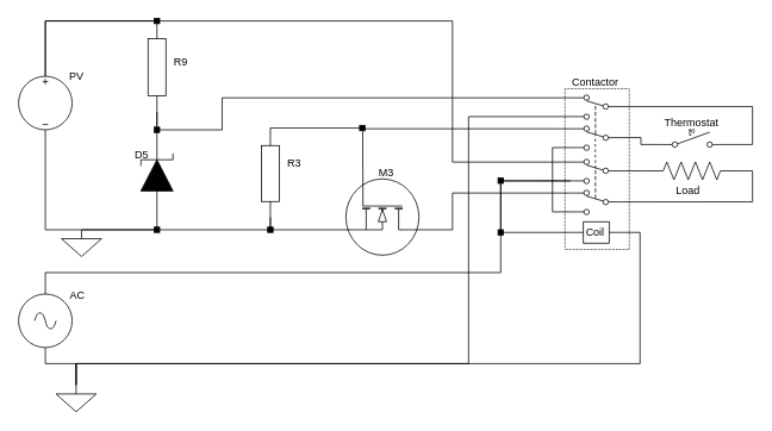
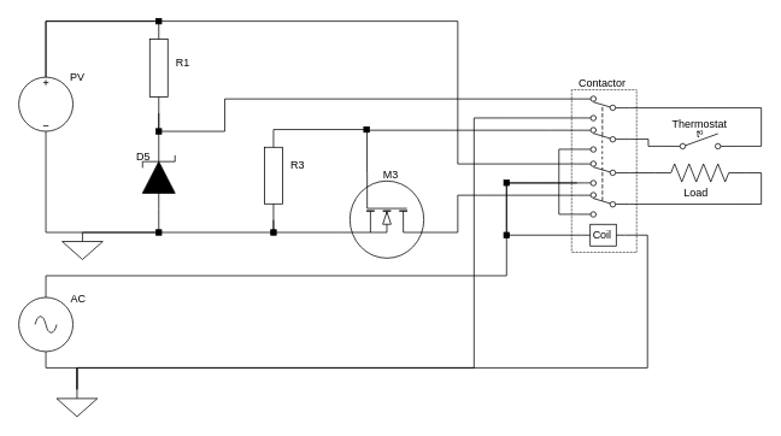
  <mxCell id="0" />
  <mxCell id="1" parent="0" />
  <mxCell id="2" value="" style="rounded=0;whiteSpace=wrap;html=1;dashed=1;dashPattern=1 1;" parent="1" vertex="1"><mxGeometry x="632" y="99" width="72" height="180" as="geometry" /></mxCell>
  <mxCell id="3" style="edgeStyle=orthogonalEdgeStyle;rounded=0;orthogonalLoop=1;jettySize=auto;html=1;exitX=0.5;exitY=1;exitDx=0;exitDy=0;exitPerimeter=0;entryX=0.5;entryY=0;entryDx=0;entryDy=0;entryPerimeter=0;endArrow=none;endFill=0;" parent="1" source="5" target="23" edge="1"><mxGeometry relative="1" as="geometry"><Array as="points"><mxPoint x="50" y="407" /><mxPoint x="85" y="407" /></Array></mxGeometry></mxCell>
  <mxCell id="4" style="edgeStyle=orthogonalEdgeStyle;rounded=0;orthogonalLoop=1;jettySize=auto;html=1;exitX=0.5;exitY=0;exitDx=0;exitDy=0;exitPerimeter=0;entryX=1;entryY=0.61;entryDx=0;entryDy=0;endArrow=none;endFill=0;" parent="1" source="5" target="31" edge="1"><mxGeometry relative="1" as="geometry"><Array as="points"><mxPoint x="50" y="305" /><mxPoint x="560" y="305" /><mxPoint x="560" y="202" /></Array></mxGeometry></mxCell>
  <mxCell id="5" value="" style="pointerEvents=1;verticalLabelPosition=bottom;shadow=0;dashed=0;align=center;html=1;verticalAlign=top;shape=mxgraph.electrical.signal_sources.source;aspect=fixed;points=[[0.5,0,0],[1,0.5,0],[0.5,1,0],[0,0.5,0]];elSignalType=ac;" parent="1" vertex="1"><mxGeometry x="20" y="329" width="60" height="60" as="geometry" /></mxCell>
  <mxCell id="6" style="edgeStyle=orthogonalEdgeStyle;rounded=0;orthogonalLoop=1;jettySize=auto;html=1;entryX=0.5;entryY=0;entryDx=0;entryDy=0;entryPerimeter=0;endArrow=none;endFill=0;" parent="1" source="7" target="22" edge="1"><mxGeometry relative="1" as="geometry"><Array as="points"><mxPoint x="50" y="257" /></Array></mxGeometry></mxCell>
  <mxCell id="7" value="" style="pointerEvents=1;verticalLabelPosition=bottom;shadow=0;dashed=0;align=center;html=1;verticalAlign=top;shape=mxgraph.electrical.signal_sources.source;aspect=fixed;points=[[0.5,0,0],[1,0.5,0],[0.5,1,0],[0,0.5,0]];elSignalType=dc3;" parent="1" vertex="1"><mxGeometry x="20" y="85" width="60" height="60" as="geometry" /></mxCell>
  <mxCell id="8" style="edgeStyle=orthogonalEdgeStyle;rounded=0;orthogonalLoop=1;jettySize=auto;html=1;exitX=0.7;exitY=1;exitDx=0;exitDy=0;exitPerimeter=0;entryX=1;entryY=0.5;entryDx=0;entryDy=0;entryPerimeter=0;endArrow=none;endFill=0;" parent="1" source="11" target="16" edge="1"><mxGeometry relative="1" as="geometry"><Array as="points"><mxPoint x="302" y="257" /></Array></mxGeometry></mxCell>
  <mxCell id="9" style="edgeStyle=orthogonalEdgeStyle;rounded=0;orthogonalLoop=1;jettySize=auto;html=1;exitX=0;exitY=0.72;exitDx=0;exitDy=0;exitPerimeter=0;entryX=0;entryY=0.5;entryDx=0;entryDy=0;entryPerimeter=0;endArrow=none;endFill=0;" parent="1" source="11" target="16" edge="1"><mxGeometry relative="1" as="geometry"><Array as="points"><mxPoint x="406" y="143" /><mxPoint x="302" y="143" /></Array></mxGeometry></mxCell>
  <mxCell id="10" style="edgeStyle=orthogonalEdgeStyle;rounded=0;orthogonalLoop=1;jettySize=auto;html=1;exitX=0.7;exitY=0;exitDx=0;exitDy=0;exitPerimeter=0;entryX=1;entryY=0.39;entryDx=0;entryDy=0;endArrow=none;endFill=0;" parent="1" source="11" target="31" edge="1"><mxGeometry relative="1" as="geometry"><Array as="points"><mxPoint x="506" y="257" /><mxPoint x="506" y="216" /></Array></mxGeometry></mxCell>
  <mxCell id="11" value="" style="verticalLabelPosition=bottom;shadow=0;dashed=0;align=center;html=1;verticalAlign=top;shape=mxgraph.electrical.mosfets1.mosfet_ic_n;rotation=90;" parent="1" vertex="1"><mxGeometry x="380" y="188" width="95" height="100" as="geometry" /></mxCell>
  <mxCell id="12" style="edgeStyle=none;rounded=0;orthogonalLoop=1;jettySize=auto;html=1;exitX=1;exitY=0.5;exitDx=0;exitDy=0;exitPerimeter=0;entryX=1;entryY=0.5;entryDx=0;entryDy=0;entryPerimeter=0;endArrow=none;endFill=0;" parent="1" source="14" target="18" edge="1"><mxGeometry relative="1" as="geometry" /></mxCell>
  <mxCell id="13" style="edgeStyle=orthogonalEdgeStyle;rounded=0;orthogonalLoop=1;jettySize=auto;html=1;entryX=0.5;entryY=0;entryDx=0;entryDy=0;entryPerimeter=0;endArrow=none;endFill=0;" parent="1" source="14" target="7" edge="1"><mxGeometry relative="1" as="geometry"><Array as="points"><mxPoint x="175" y="23" /><mxPoint x="50" y="23" /></Array></mxGeometry></mxCell>
  <mxCell id="14" value="" style="pointerEvents=1;verticalLabelPosition=bottom;shadow=0;dashed=0;align=center;html=1;verticalAlign=top;shape=mxgraph.electrical.resistors.resistor_1;rotation=90;" parent="1" vertex="1"><mxGeometry x="125" y="65" width="100" height="20" as="geometry" /></mxCell>
  <mxCell id="15" style="edgeStyle=orthogonalEdgeStyle;rounded=0;orthogonalLoop=1;jettySize=auto;html=1;exitX=1;exitY=0.5;exitDx=0;exitDy=0;exitPerimeter=0;entryX=0.5;entryY=0;entryDx=0;entryDy=0;entryPerimeter=0;endArrow=none;endFill=0;" parent="1" source="16" target="22" edge="1"><mxGeometry relative="1" as="geometry"><Array as="points"><mxPoint x="302" y="257" /></Array></mxGeometry></mxCell>
  <mxCell id="16" value="" style="pointerEvents=1;verticalLabelPosition=bottom;shadow=0;dashed=0;align=center;html=1;verticalAlign=top;shape=mxgraph.electrical.resistors.resistor_1;rotation=90;" parent="1" vertex="1"><mxGeometry x="253" y="184" width="98" height="20" as="geometry" /></mxCell>
  <mxCell id="17" style="edgeStyle=orthogonalEdgeStyle;rounded=0;orthogonalLoop=1;jettySize=auto;html=1;exitX=0;exitY=0.5;exitDx=0;exitDy=0;exitPerimeter=0;entryX=0.5;entryY=0;entryDx=0;entryDy=0;entryPerimeter=0;endArrow=none;endFill=0;" parent="1" source="18" target="22" edge="1"><mxGeometry relative="1" as="geometry"><Array as="points"><mxPoint x="175" y="257" /></Array></mxGeometry></mxCell>
  <mxCell id="18" value="" style="pointerEvents=1;fillColor=strokeColor;verticalLabelPosition=bottom;shadow=0;dashed=0;align=center;html=1;verticalAlign=top;shape=mxgraph.electrical.diodes.zener_diode_1;rotation=-90;" parent="1" vertex="1"><mxGeometry x="140" y="178" width="70" height="36" as="geometry" /></mxCell>
  <mxCell id="19" style="edgeStyle=orthogonalEdgeStyle;rounded=0;jumpStyle=sharp;jumpSize=50;orthogonalLoop=1;jettySize=auto;html=1;exitX=1;exitY=0.5;exitDx=0;exitDy=0;exitPerimeter=0;entryX=0;entryY=0.79;entryDx=0;entryDy=0;strokeWidth=1;endArrow=none;endFill=0;startSize=24;endSize=28;targetPerimeterSpacing=32;" parent="1" source="21" target="31" edge="1"><mxGeometry relative="1" as="geometry" /></mxCell>
  <mxCell id="20" style="edgeStyle=orthogonalEdgeStyle;rounded=0;jumpStyle=sharp;jumpSize=50;orthogonalLoop=1;jettySize=auto;html=1;exitX=0;exitY=0.5;exitDx=0;exitDy=0;exitPerimeter=0;entryX=0;entryY=0.23;entryDx=0;entryDy=0;strokeWidth=1;endArrow=none;endFill=0;startSize=24;endSize=28;targetPerimeterSpacing=32;" parent="1" source="21" target="31" edge="1"><mxGeometry relative="1" as="geometry"><Array as="points"><mxPoint x="842" y="191" /><mxPoint x="842" y="226" /></Array></mxGeometry></mxCell>
  <mxCell id="21" value="" style="pointerEvents=1;verticalLabelPosition=bottom;shadow=0;dashed=0;align=center;html=1;verticalAlign=top;shape=mxgraph.electrical.resistors.resistor_2;rotation=90;direction=south;" parent="1" vertex="1"><mxGeometry x="764" y="141" width="20" height="100" as="geometry" /></mxCell>
  <mxCell id="22" value="" style="pointerEvents=1;verticalLabelPosition=bottom;shadow=0;dashed=0;align=center;html=1;verticalAlign=top;shape=mxgraph.electrical.signal_sources.signal_ground;" parent="1" vertex="1"><mxGeometry x="68" y="257" width="45" height="30" as="geometry" /></mxCell>
  <mxCell id="23" value="" style="pointerEvents=1;verticalLabelPosition=bottom;shadow=0;dashed=0;align=center;html=1;verticalAlign=top;shape=mxgraph.electrical.signal_sources.signal_ground;" parent="1" vertex="1"><mxGeometry x="62" y="431" width="45" height="30" as="geometry" /></mxCell>
  <mxCell id="24" style="edgeStyle=orthogonalEdgeStyle;rounded=0;orthogonalLoop=1;jettySize=auto;html=1;exitX=1;exitY=0.95;exitDx=0;exitDy=0;entryX=1;entryY=0.5;entryDx=0;entryDy=0;entryPerimeter=0;endArrow=none;endFill=0;" parent="1" source="29" target="14" edge="1"><mxGeometry relative="1" as="geometry"><Array as="points"><mxPoint x="248" y="109" /><mxPoint x="248" y="145" /><mxPoint x="175" y="145" /></Array></mxGeometry></mxCell>
  <mxCell id="25" style="edgeStyle=orthogonalEdgeStyle;rounded=0;orthogonalLoop=1;jettySize=auto;html=1;exitX=1;exitY=0.39;exitDx=0;exitDy=0;endArrow=none;endFill=0;" parent="1" source="29" target="54" edge="1"><mxGeometry relative="1" as="geometry"><Array as="points"><mxPoint x="608" y="144" /><mxPoint x="476" y="143" /></Array><mxPoint x="410" y="149" as="targetPoint" /></mxGeometry></mxCell>
  <mxCell id="26" style="edgeStyle=orthogonalEdgeStyle;rounded=0;orthogonalLoop=1;jettySize=auto;html=1;exitX=1;exitY=0.05;exitDx=0;exitDy=0;entryX=1;entryY=0.05;entryDx=0;entryDy=0;endArrow=none;endFill=0;" parent="1" source="29" target="31" edge="1"><mxGeometry relative="1" as="geometry" /></mxCell>
  <mxCell id="27" style="edgeStyle=orthogonalEdgeStyle;rounded=0;orthogonalLoop=1;jettySize=auto;html=1;exitX=1;exitY=0.61;exitDx=0;exitDy=0;entryX=0.5;entryY=0;entryDx=0;entryDy=0;entryPerimeter=0;endArrow=none;endFill=0;" parent="1" source="29" target="23" edge="1"><mxGeometry relative="1" as="geometry"><Array as="points"><mxPoint x="524" y="130" /><mxPoint x="524" y="407" /><mxPoint x="85" y="407" /></Array></mxGeometry></mxCell>
  <mxCell id="28" style="edgeStyle=orthogonalEdgeStyle;rounded=0;jumpStyle=sharp;jumpSize=50;orthogonalLoop=1;jettySize=auto;html=1;exitX=0;exitY=0.79;exitDx=0;exitDy=0;entryX=0.997;entryY=0.859;entryDx=0;entryDy=0;entryPerimeter=0;strokeWidth=1;endArrow=none;endFill=0;startSize=24;endSize=28;targetPerimeterSpacing=32;" parent="1" source="29" target="36" edge="1"><mxGeometry relative="1" as="geometry"><Array as="points"><mxPoint x="842" y="119" /><mxPoint x="842" y="162" /></Array></mxGeometry></mxCell>
  <mxCell id="29" value="" style="pointerEvents=1;verticalLabelPosition=bottom;shadow=0;dashed=0;align=center;html=1;verticalAlign=top;shape=mxgraph.electrical.electro-mechanical.dpdt3;elSwitchState=2;rotation=-180;" parent="1" vertex="1"><mxGeometry x="638" y="106" width="58" height="62" as="geometry" /></mxCell>
  <mxCell id="30" style="edgeStyle=orthogonalEdgeStyle;rounded=0;orthogonalLoop=1;jettySize=auto;html=1;exitX=1;exitY=0.95;exitDx=0;exitDy=0;entryX=0.5;entryY=0;entryDx=0;entryDy=0;entryPerimeter=0;endArrow=none;endFill=0;" parent="1" source="31" target="7" edge="1"><mxGeometry relative="1" as="geometry"><Array as="points"><mxPoint x="506" y="181" /><mxPoint x="506" y="23" /><mxPoint x="50" y="23" /></Array></mxGeometry></mxCell>
  <mxCell id="31" value="" style="pointerEvents=1;verticalLabelPosition=bottom;shadow=0;dashed=0;align=center;html=1;verticalAlign=top;shape=mxgraph.electrical.electro-mechanical.dpdt3;elSwitchState=2;rotation=-180;" parent="1" vertex="1"><mxGeometry x="638" y="178" width="58" height="62" as="geometry" /></mxCell>
  <mxCell id="32" style="edgeStyle=orthogonalEdgeStyle;rounded=0;orthogonalLoop=1;jettySize=auto;html=1;exitX=0.5;exitY=1;exitDx=0;exitDy=0;exitPerimeter=0;entryX=1;entryY=0.61;entryDx=0;entryDy=0;endArrow=none;endFill=0;" parent="1" source="34" target="31" edge="1"><mxGeometry relative="1" as="geometry"><Array as="points"><mxPoint x="560" y="260" /><mxPoint x="560" y="202" /></Array></mxGeometry></mxCell>
  <mxCell id="33" style="edgeStyle=orthogonalEdgeStyle;rounded=0;orthogonalLoop=1;jettySize=auto;html=1;exitX=0.5;exitY=0;exitDx=0;exitDy=0;exitPerimeter=0;endArrow=none;endFill=0;entryX=0.5;entryY=0;entryDx=0;entryDy=0;entryPerimeter=0;" parent="1" source="34" target="23" edge="1"><mxGeometry relative="1" as="geometry"><mxPoint x="596" y="446" as="targetPoint" /><Array as="points"><mxPoint x="716" y="260" /><mxPoint x="716" y="407" /><mxPoint x="85" y="407" /></Array></mxGeometry></mxCell>
  <mxCell id="34" value="" style="pointerEvents=1;verticalLabelPosition=bottom;shadow=0;dashed=0;align=center;html=1;verticalAlign=top;shape=mxgraph.electrical.electro-mechanical.relay_coil;rotation=90;" parent="1" vertex="1"><mxGeometry x="655" y="236" width="24" height="48" as="geometry" /></mxCell>
  <mxCell id="35" style="edgeStyle=orthogonalEdgeStyle;rounded=0;jumpStyle=sharp;jumpSize=50;orthogonalLoop=1;jettySize=auto;html=1;exitX=0.001;exitY=0.857;exitDx=0;exitDy=0;strokeWidth=1;startSize=24;endSize=28;targetPerimeterSpacing=32;endArrow=none;endFill=0;entryX=0;entryY=0.23;entryDx=0;entryDy=0;exitPerimeter=0;" parent="1" source="36" target="29" edge="1"><mxGeometry relative="1" as="geometry"><mxPoint x="716" y="149" as="targetPoint" /><Array as="points"><mxPoint x="717" y="162" /><mxPoint x="717" y="154" /></Array></mxGeometry></mxCell>
  <mxCell id="36" value="" style="shape=mxgraph.electrical.electro-mechanical.thermostat2;aspect=fixed;elSwitchState=off;rotation=90;direction=north;" parent="1" vertex="1"><mxGeometry x="764" y="116.46" width="21" height="75" as="geometry" /></mxCell>
  <mxCell id="37" value="" style="rounded=0;whiteSpace=wrap;html=1;fillColor=#000000;" parent="1" vertex="1"><mxGeometry x="299" y="254" width="6" height="6" as="geometry" /></mxCell>
  <mxCell id="38" value="" style="rounded=0;whiteSpace=wrap;html=1;fillColor=#000000;" parent="1" vertex="1"><mxGeometry x="172" y="254" width="6" height="6" as="geometry" /></mxCell>
  <mxCell id="39" value="" style="rounded=0;whiteSpace=wrap;html=1;fillColor=#000000;" parent="1" vertex="1"><mxGeometry x="172" y="142" width="6" height="6" as="geometry" /></mxCell>
  <mxCell id="40" value="" style="rounded=0;whiteSpace=wrap;html=1;fillColor=#000000;" parent="1" vertex="1"><mxGeometry x="557" y="257" width="6" height="6" as="geometry" /></mxCell>
  <mxCell id="41" value="" style="rounded=0;whiteSpace=wrap;html=1;fillColor=#000000;" parent="1" vertex="1"><mxGeometry x="557" y="199" width="6" height="6" as="geometry" /></mxCell>
  <mxCell id="42" value="" style="rounded=0;whiteSpace=wrap;html=1;fillColor=#000000;" parent="1" vertex="1"><mxGeometry x="172" y="20" width="6" height="6" as="geometry" /></mxCell>
  <mxCell id="43" value="PV&lt;span style=&quot;color: rgba(0, 0, 0, 0); font-family: monospace; font-size: 0px; text-align: start;&quot;&gt;%3CmxGraphModel%3E%3Croot%3E%3CmxCell%20id%3D%220%22%2F%3E%3CmxCell%20id%3D%221%22%20parent%3D%220%22%2F%3E%3CmxCell%20id%3D%222%22%20value%3D%22%22%20style%3D%22rounded%3D0%3BwhiteSpace%3Dwrap%3Bhtml%3D1%3BfillColor%3D%23000000%3B%22%20vertex%3D%221%22%20parent%3D%221%22%3E%3CmxGeometry%20x%3D%22771%22%20y%3D%22369%22%20width%3D%226%22%20height%3D%226%22%20as%3D%22geometry%22%2F%3E%3C%2FmxCell%3E%3C%2Froot%3E%3C%2FmxGraphModel%3E&lt;/span&gt;" style="text;html=1;strokeColor=none;fillColor=none;align=center;verticalAlign=middle;whiteSpace=wrap;rounded=0;" parent="1" vertex="1"><mxGeometry x="54.5" y="71" width="60" height="30" as="geometry" /></mxCell>
- <mxCell id="44" value="R9" style="text;html=1;strokeColor=none;fillColor=none;align=center;verticalAlign=middle;whiteSpace=wrap;rounded=0;" parent="1" vertex="1"><mxGeometry x="172" y="54.5" width="60" height="30" as="geometry" /></mxCell>
+ <mxCell id="44" value="R1" style="text;html=1;strokeColor=none;fillColor=none;align=center;verticalAlign=middle;whiteSpace=wrap;rounded=0;" parent="1" vertex="1"><mxGeometry x="172" y="54.5" width="60" height="30" as="geometry" /></mxCell>
  <mxCell id="45" value="D5" style="text;html=1;strokeColor=none;fillColor=none;align=center;verticalAlign=middle;whiteSpace=wrap;rounded=0;" parent="1" vertex="1"><mxGeometry x="128" y="158" width="60" height="30" as="geometry" /></mxCell>
  <mxCell id="46" value="M3" style="text;html=1;strokeColor=none;fillColor=none;align=center;verticalAlign=middle;whiteSpace=wrap;rounded=0;" parent="1" vertex="1"><mxGeometry x="401.5" y="178" width="60" height="30" as="geometry" /></mxCell>
  <mxCell id="47" value="Contactor" style="text;html=1;strokeColor=none;fillColor=none;align=center;verticalAlign=middle;whiteSpace=wrap;rounded=0;" parent="1" vertex="1"><mxGeometry x="636" y="77" width="60" height="30" as="geometry" /></mxCell>
  <mxCell id="48" value="Thermostat" style="text;html=1;strokeColor=none;fillColor=none;align=center;verticalAlign=middle;whiteSpace=wrap;rounded=0;" parent="1" vertex="1"><mxGeometry x="744" y="122" width="60" height="30" as="geometry" /></mxCell>
  <mxCell id="49" value="Load" style="text;html=1;strokeColor=none;fillColor=none;align=center;verticalAlign=middle;whiteSpace=wrap;rounded=0;" parent="1" vertex="1"><mxGeometry x="740" y="197.5" width="60" height="30" as="geometry" /></mxCell>
  <mxCell id="50" value="Coil" style="text;html=1;strokeColor=none;fillColor=none;align=center;verticalAlign=middle;whiteSpace=wrap;rounded=0;" parent="1" vertex="1"><mxGeometry x="636" y="245" width="60" height="30" as="geometry" /></mxCell>
  <mxCell id="51" value="R3" style="text;html=1;strokeColor=none;fillColor=none;align=center;verticalAlign=middle;whiteSpace=wrap;rounded=0;" parent="1" vertex="1"><mxGeometry x="299" y="167.5" width="60" height="30" as="geometry" /></mxCell>
  <mxCell id="52" value="AC" style="text;html=1;strokeColor=none;fillColor=none;align=center;verticalAlign=middle;whiteSpace=wrap;rounded=0;" parent="1" vertex="1"><mxGeometry x="56" y="315.5" width="60" height="30" as="geometry" /></mxCell>
  <mxCell id="53" value="" style="endArrow=none;html=1;rounded=0;exitX=0.497;exitY=0.826;exitDx=0;exitDy=0;exitPerimeter=0;jumpSize=50;jumpStyle=sharp;endSize=28;startSize=24;strokeWidth=1;targetPerimeterSpacing=32;dashed=1;" parent="1" edge="1"><mxGeometry width="50" height="50" relative="1" as="geometry"><mxPoint x="666.064" y="187.998" as="sourcePoint" /><mxPoint x="665.88" y="151" as="targetPoint" /></mxGeometry></mxCell>
  <mxCell id="54" value="" style="rounded=0;whiteSpace=wrap;html=1;fillColor=#000000;" parent="1" vertex="1"><mxGeometry x="402" y="140" width="6" height="6" as="geometry" /></mxCell>
